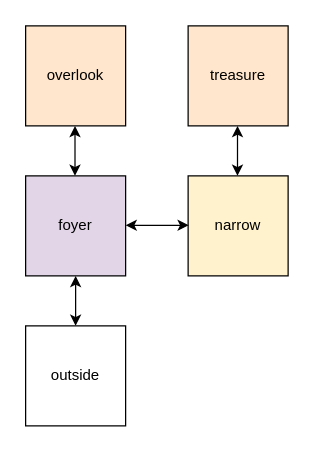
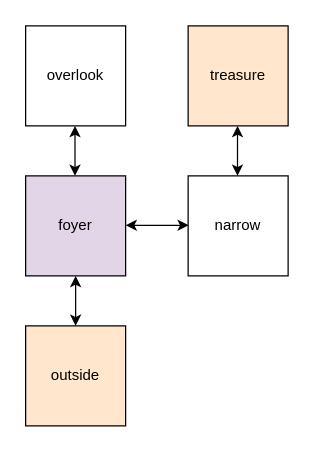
  <mxCell id="0" />
  <mxCell id="1" parent="0" />
- <mxCell id="2" value="outside" style="whiteSpace=wrap;html=1;aspect=fixed;" vertex="1" parent="1"><mxGeometry x="20" y="260" width="80" height="80" as="geometry" /></mxCell>
+ <mxCell id="2" value="outside" style="whiteSpace=wrap;html=1;aspect=fixed;fillColor=#ffe6cc;" vertex="1" parent="1"><mxGeometry x="20" y="260" width="80" height="80" as="geometry" /></mxCell>
  <mxCell id="3" value="foyer" style="whiteSpace=wrap;html=1;aspect=fixed;fillColor=#e1d5e7;" vertex="1" parent="1"><mxGeometry x="20" y="140" width="80" height="80" as="geometry" /></mxCell>
- <mxCell id="4" value="overlook" style="whiteSpace=wrap;html=1;aspect=fixed;fillColor=#ffe6cc;" vertex="1" parent="1"><mxGeometry x="20" y="20" width="80" height="80" as="geometry" /></mxCell>
- <mxCell id="5" value="narrow" style="whiteSpace=wrap;html=1;aspect=fixed;fillColor=#fff2cc;" vertex="1" parent="1"><mxGeometry x="150" y="140" width="80" height="80" as="geometry" /></mxCell>
+ <mxCell id="4" value="overlook" style="whiteSpace=wrap;html=1;aspect=fixed;" vertex="1" parent="1"><mxGeometry x="20" y="20" width="80" height="80" as="geometry" /></mxCell>
+ <mxCell id="5" value="narrow" style="whiteSpace=wrap;html=1;aspect=fixed;" vertex="1" parent="1"><mxGeometry x="150" y="140" width="80" height="80" as="geometry" /></mxCell>
  <mxCell id="6" value="treasure" style="whiteSpace=wrap;html=1;aspect=fixed;fillColor=#ffe6cc;" vertex="1" parent="1"><mxGeometry x="150" y="20" width="80" height="80" as="geometry" /></mxCell>
  <mxCell id="7" value="" style="endArrow=classic;startArrow=classic;html=1;entryX=0.5;entryY=1;entryDx=0;entryDy=0;" edge="1" parent="1" target="3"><mxGeometry width="50" height="50" relative="1" as="geometry"><mxPoint x="60" y="260" as="sourcePoint" /><mxPoint x="110" y="210" as="targetPoint" /></mxGeometry></mxCell>
  <mxCell id="8" value="" style="endArrow=classic;startArrow=classic;html=1;entryX=0.5;entryY=1;entryDx=0;entryDy=0;" edge="1" parent="1"><mxGeometry width="50" height="50" relative="1" as="geometry"><mxPoint x="59.5" y="140" as="sourcePoint" /><mxPoint x="59.5" y="100" as="targetPoint" /></mxGeometry></mxCell>
  <mxCell id="9" value="" style="endArrow=classic;startArrow=classic;html=1;entryX=0.5;entryY=1;entryDx=0;entryDy=0;" edge="1" parent="1"><mxGeometry width="50" height="50" relative="1" as="geometry"><mxPoint x="189.5" y="140" as="sourcePoint" /><mxPoint x="189.5" y="100" as="targetPoint" /></mxGeometry></mxCell>
  <mxCell id="10" value="" style="endArrow=classic;startArrow=classic;html=1;entryX=0.5;entryY=1;entryDx=0;entryDy=0;" edge="1" parent="1"><mxGeometry width="50" height="50" relative="1" as="geometry"><mxPoint x="150.5" y="179.5" as="sourcePoint" /><mxPoint x="100" y="179.5" as="targetPoint" /></mxGeometry></mxCell>
